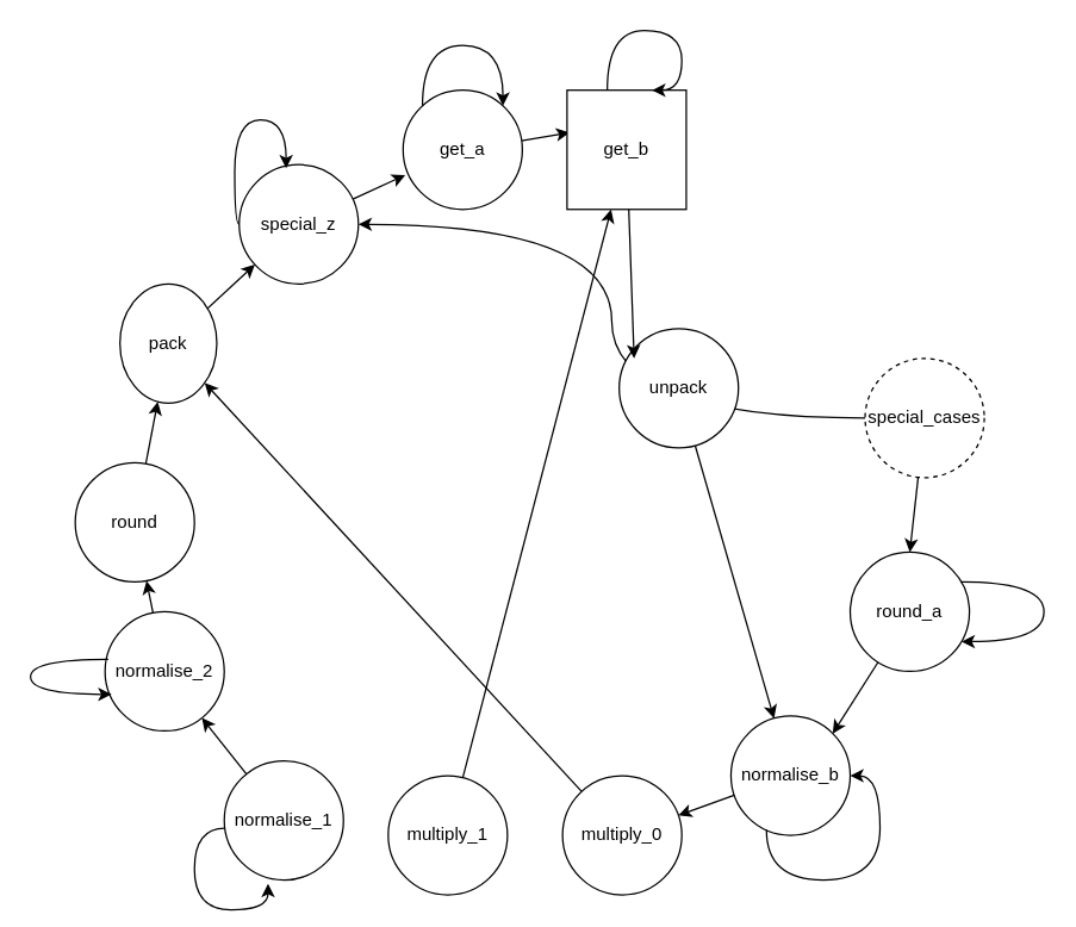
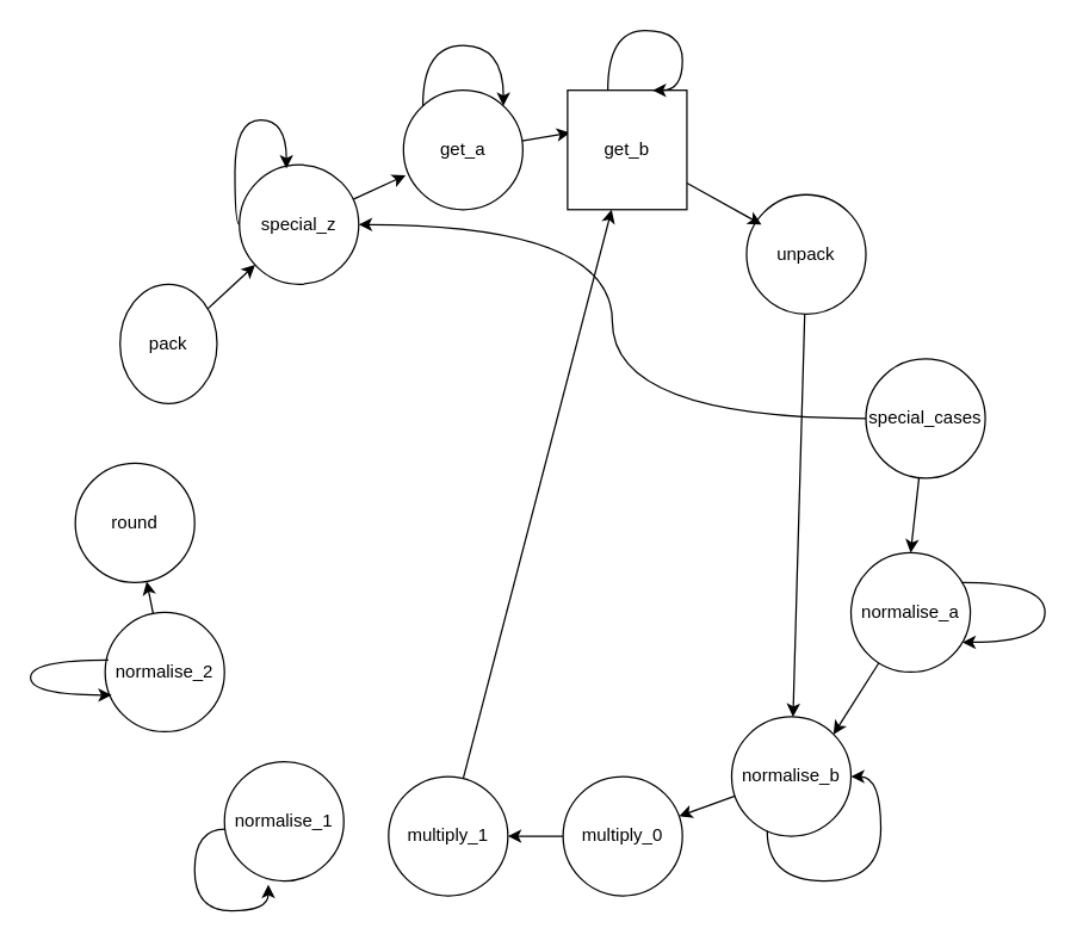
  <mxCell id="0" />
  <mxCell id="1" parent="0" />
  <mxCell id="2" style="edgeStyle=none;rounded=1;orthogonalLoop=1;jettySize=auto;html=1;entryX=0.022;entryY=0.355;entryDx=0;entryDy=0;entryPerimeter=0;" edge="1" parent="1" source="3" target="26"><mxGeometry relative="1" as="geometry" /></mxCell>
  <mxCell id="3" value="get_a" style="ellipse;whiteSpace=wrap;html=1;gradientColor=none;" vertex="1" parent="1"><mxGeometry x="270" y="60" width="80" height="80" as="geometry" /></mxCell>
  <mxCell id="4" style="edgeStyle=none;rounded=1;orthogonalLoop=1;jettySize=auto;html=1;" edge="1" parent="1" source="5" target="28"><mxGeometry relative="1" as="geometry" /></mxCell>
  <mxCell id="5" value="pack" style="ellipse;whiteSpace=wrap;html=1;gradientColor=none;" vertex="1" parent="1"><mxGeometry x="80" y="190" width="65" height="80" as="geometry" /></mxCell>
- <mxCell id="6" style="edgeStyle=none;rounded=1;orthogonalLoop=1;jettySize=auto;html=1;" edge="1" parent="1" source="7" target="5"><mxGeometry relative="1" as="geometry" /></mxCell>
  <mxCell id="7" value="round" style="ellipse;whiteSpace=wrap;html=1;gradientColor=none;" vertex="1" parent="1"><mxGeometry x="50" y="310" width="80" height="80" as="geometry" /></mxCell>
  <mxCell id="8" style="edgeStyle=none;rounded=1;orthogonalLoop=1;jettySize=auto;html=1;" edge="1" parent="1" source="9" target="7"><mxGeometry relative="1" as="geometry" /></mxCell>
  <mxCell id="9" value="normalise_2" style="ellipse;whiteSpace=wrap;html=1;gradientColor=none;" vertex="1" parent="1"><mxGeometry x="70" y="410" width="80" height="80" as="geometry" /></mxCell>
- <mxCell id="10" style="edgeStyle=none;rounded=1;orthogonalLoop=1;jettySize=auto;html=1;" edge="1" parent="1" source="11" target="9"><mxGeometry relative="1" as="geometry" /></mxCell>
  <mxCell id="11" value="normalise_1" style="ellipse;whiteSpace=wrap;html=1;gradientColor=none;" vertex="1" parent="1"><mxGeometry x="150" y="510" width="80" height="80" as="geometry" /></mxCell>
  <mxCell id="12" style="edgeStyle=none;rounded=1;orthogonalLoop=1;jettySize=auto;html=1;" edge="1" parent="1" source="13" target="26"><mxGeometry relative="1" as="geometry" /></mxCell>
  <mxCell id="13" value="&lt;span&gt;multiply_1&lt;/span&gt;" style="ellipse;whiteSpace=wrap;html=1;gradientColor=none;" vertex="1" parent="1"><mxGeometry x="260" y="520" width="80" height="80" as="geometry" /></mxCell>
- <mxCell id="14" style="edgeStyle=none;rounded=1;orthogonalLoop=1;jettySize=auto;html=1;" edge="1" parent="1" source="15" target="5"><mxGeometry relative="1" as="geometry" /></mxCell>
+ <mxCell id="14" style="edgeStyle=none;rounded=1;orthogonalLoop=1;jettySize=auto;html=1;entryX=1;entryY=0.5;entryDx=0;entryDy=0;" edge="1" parent="1" source="15" target="13"><mxGeometry relative="1" as="geometry" /></mxCell>
  <mxCell id="15" value="multiply_0" style="ellipse;whiteSpace=wrap;html=1;gradientColor=none;" vertex="1" parent="1"><mxGeometry x="377" y="520" width="80" height="80" as="geometry" /></mxCell>
  <mxCell id="16" style="edgeStyle=none;rounded=1;orthogonalLoop=1;jettySize=auto;html=1;" edge="1" parent="1" source="17" target="15"><mxGeometry relative="1" as="geometry" /></mxCell>
  <mxCell id="17" value="&lt;span&gt;normalise_b&lt;/span&gt;" style="ellipse;whiteSpace=wrap;html=1;gradientColor=none;" vertex="1" parent="1"><mxGeometry x="490" y="480" width="80" height="80" as="geometry" /></mxCell>
  <mxCell id="18" style="edgeStyle=none;rounded=1;orthogonalLoop=1;jettySize=auto;html=1;entryX=1;entryY=0;entryDx=0;entryDy=0;" edge="1" parent="1" source="19" target="17"><mxGeometry relative="1" as="geometry" /></mxCell>
- <mxCell id="19" value="round_a" style="ellipse;whiteSpace=wrap;html=1;gradientColor=none;" vertex="1" parent="1"><mxGeometry x="570" y="370" width="80" height="80" as="geometry" /></mxCell>
+ <mxCell id="19" value="normalise_a" style="ellipse;whiteSpace=wrap;html=1;gradientColor=none;" vertex="1" parent="1"><mxGeometry x="570" y="370" width="80" height="80" as="geometry" /></mxCell>
  <mxCell id="20" style="edgeStyle=none;rounded=1;orthogonalLoop=1;jettySize=auto;html=1;entryX=0.5;entryY=0;entryDx=0;entryDy=0;" edge="1" parent="1" source="22" target="19"><mxGeometry relative="1" as="geometry" /></mxCell>
  <mxCell id="21" style="edgeStyle=orthogonalEdgeStyle;curved=1;rounded=1;orthogonalLoop=1;jettySize=auto;html=1;exitX=0;exitY=0.5;exitDx=0;exitDy=0;entryX=1;entryY=0.5;entryDx=0;entryDy=0;" edge="1" parent="1" source="22" target="28"><mxGeometry relative="1" as="geometry" /></mxCell>
- <mxCell id="22" value="special_cases" style="ellipse;whiteSpace=wrap;html=1;gradientColor=none;dashed=1;" vertex="1" parent="1"><mxGeometry x="580" y="240" width="80" height="80" as="geometry" /></mxCell>
+ <mxCell id="22" value="special_cases" style="ellipse;whiteSpace=wrap;html=1;gradientColor=none;" vertex="1" parent="1"><mxGeometry x="580" y="240" width="80" height="80" as="geometry" /></mxCell>
  <mxCell id="23" style="edgeStyle=none;rounded=1;orthogonalLoop=1;jettySize=auto;html=1;" edge="1" parent="1" source="24" target="17"><mxGeometry relative="1" as="geometry" /></mxCell>
- <mxCell id="24" value="unpack" style="ellipse;whiteSpace=wrap;html=1;gradientColor=none;" vertex="1" parent="1"><mxGeometry x="415" y="220" width="80" height="80" as="geometry" /></mxCell>
+ <mxCell id="24" value="unpack" style="ellipse;whiteSpace=wrap;html=1;gradientColor=none;" vertex="1" parent="1"><mxGeometry x="500" y="130" width="80" height="80" as="geometry" /></mxCell>
  <mxCell id="25" style="edgeStyle=none;rounded=1;orthogonalLoop=1;jettySize=auto;html=1;entryX=0.125;entryY=0.25;entryDx=0;entryDy=0;entryPerimeter=0;" edge="1" parent="1" source="26" target="24"><mxGeometry relative="1" as="geometry" /></mxCell>
  <mxCell id="26" value="get_b" style="whiteSpace=wrap;html=1;gradientColor=none;rounded=0;" vertex="1" parent="1"><mxGeometry x="380" y="60" width="80" height="80" as="geometry" /></mxCell>
  <mxCell id="27" style="edgeStyle=none;rounded=1;orthogonalLoop=1;jettySize=auto;html=1;entryX=0.018;entryY=0.712;entryDx=0;entryDy=0;entryPerimeter=0;" edge="1" parent="1" source="28" target="3"><mxGeometry relative="1" as="geometry" /></mxCell>
  <mxCell id="28" value="special_z" style="ellipse;whiteSpace=wrap;html=1;gradientColor=none;" vertex="1" parent="1"><mxGeometry x="160" y="110" width="80" height="80" as="geometry" /></mxCell>
  <mxCell id="29" style="edgeStyle=orthogonalEdgeStyle;curved=1;rounded=1;orthogonalLoop=1;jettySize=auto;html=1;" edge="1" parent="1" source="19" target="19"><mxGeometry relative="1" as="geometry"><Array as="points"><mxPoint x="700" y="430" /></Array></mxGeometry></mxCell>
  <mxCell id="30" style="edgeStyle=orthogonalEdgeStyle;curved=1;rounded=1;orthogonalLoop=1;jettySize=auto;html=1;entryX=0.367;entryY=1.031;entryDx=0;entryDy=0;entryPerimeter=0;exitX=0.005;exitY=0.566;exitDx=0;exitDy=0;exitPerimeter=0;" edge="1" parent="1" source="11" target="11"><mxGeometry relative="1" as="geometry" /></mxCell>
  <mxCell id="31" style="edgeStyle=orthogonalEdgeStyle;curved=1;rounded=1;orthogonalLoop=1;jettySize=auto;html=1;entryX=0.055;entryY=0.693;entryDx=0;entryDy=0;entryPerimeter=0;exitX=0.027;exitY=0.4;exitDx=0;exitDy=0;exitPerimeter=0;" edge="1" parent="1" source="9" target="9"><mxGeometry relative="1" as="geometry"><Array as="points"><mxPoint x="20" y="442" /><mxPoint x="20" y="465" /></Array></mxGeometry></mxCell>
  <mxCell id="32" style="edgeStyle=orthogonalEdgeStyle;curved=1;rounded=1;orthogonalLoop=1;jettySize=auto;html=1;exitX=0.298;exitY=0.954;exitDx=0;exitDy=0;exitPerimeter=0;" edge="1" parent="1" source="17" target="17"><mxGeometry relative="1" as="geometry"><Array as="points"><mxPoint x="514" y="590" /><mxPoint x="590" y="590" /><mxPoint x="590" y="520" /></Array></mxGeometry></mxCell>
  <mxCell id="33" style="edgeStyle=orthogonalEdgeStyle;curved=1;rounded=1;orthogonalLoop=1;jettySize=auto;html=1;entryX=0.713;entryY=0;entryDx=0;entryDy=0;entryPerimeter=0;" edge="1" parent="1" source="26" target="26"><mxGeometry relative="1" as="geometry"><Array as="points"><mxPoint x="407" y="20" /><mxPoint x="457" y="20" /><mxPoint x="457" y="60" /></Array></mxGeometry></mxCell>
  <mxCell id="34" style="edgeStyle=orthogonalEdgeStyle;curved=1;rounded=1;orthogonalLoop=1;jettySize=auto;html=1;entryX=0.394;entryY=0.031;entryDx=0;entryDy=0;entryPerimeter=0;" edge="1" parent="1" source="28" target="28"><mxGeometry relative="1" as="geometry"><Array as="points"><mxPoint x="157" y="150" /><mxPoint x="157" y="80" /><mxPoint x="192" y="80" /></Array></mxGeometry></mxCell>
  <mxCell id="35" style="edgeStyle=orthogonalEdgeStyle;curved=1;rounded=1;orthogonalLoop=1;jettySize=auto;html=1;" edge="1" parent="1" source="3" target="3"><mxGeometry relative="1" as="geometry"><Array as="points"><mxPoint x="337" y="30" /></Array></mxGeometry></mxCell>
